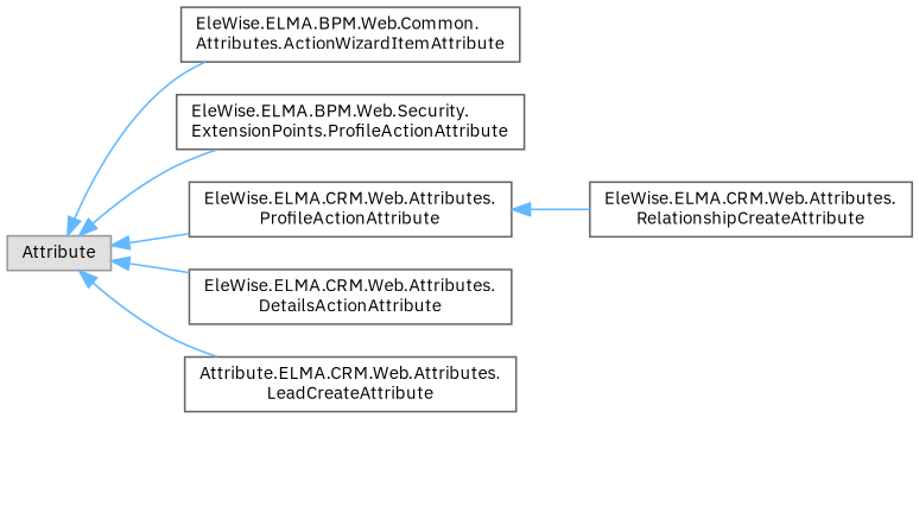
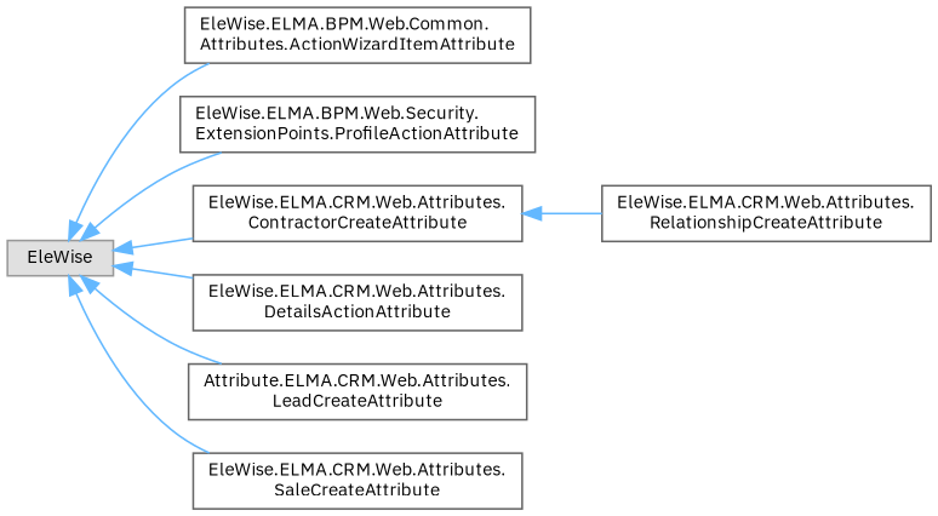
  digraph {
    fontname="IBM Plex Sans"
    rankdir=LR
    node [color=grey40 fillcolor=white fontname="IBM Plex Sans" fontsize=10 shape=box style=filled]
    edge [color=steelblue1 dir=back fontname="IBM Plex Sans" fontsize=10 labelfontname=Helvetica labelfontsize=10 style=solid]
-   n1 [color=grey60 fillcolor="#E0E0E0" height=0.2 label=Attribute width=0.4]
+   n1 [color=grey60 fillcolor="#E0E0E0" height=0.2 label=EleWise width=0.4]
    n2 [height=0.2 label="EleWise.ELMA.BPM.Web.Common.\lAttributes.ActionWizardItemAttribute" width=0.4]
    n3 [height=0.2 label="EleWise.ELMA.BPM.Web.Security.\lExtensionPoints.ProfileActionAttribute" width=0.4]
-   n4 [height=0.2 label="EleWise.ELMA.CRM.Web.Attributes.\lProfileActionAttribute" width=0.4]
+   n4 [height=0.2 label="EleWise.ELMA.CRM.Web.Attributes.\lContractorCreateAttribute" width=0.4]
    n5 [height=0.2 label="EleWise.ELMA.CRM.Web.Attributes.\lDetailsActionAttribute" width=0.4]
    n6 [height=0.2 label="Attribute.ELMA.CRM.Web.Attributes.\lLeadCreateAttribute" width=0.4]
+   n7 [height=0.2 label="EleWise.ELMA.CRM.Web.Attributes.\lSaleCreateAttribute" width=0.4]
    n8 [height=0.2 label="EleWise.ELMA.CRM.Web.Attributes.\lRelationshipCreateAttribute" width=0.4]
    n1 -> n2
    n1 -> n3
    n1 -> n4
    n1 -> n5
    n1 -> n6
+   n1 -> n7
    n4 -> n8
  }
